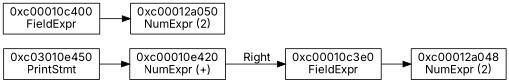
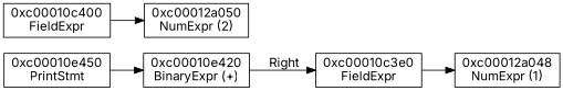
  digraph {
    fontname=Inter
    rankdir=LR
    node [fontname=Inter shape=box]
    edge [fontname=Inter]
-   n1 [label="0xc03010e450\nPrintStmt"]
-   n2 [label="0xc00010e420\nNumExpr (+)"]
+   n1 [label="0xc00010e450\nPrintStmt"]
+   n2 [label="0xc00010e420\nBinaryExpr (+)"]
    n3 [label="0xc00010c3e0\nFieldExpr"]
-   n4 [label="0xc00012a048\nNumExpr (2)"]
+   n4 [label="0xc00012a048\nNumExpr (1)"]
    n5 [label="0xc00010c400\nFieldExpr"]
    n6 [label="0xc00012a050\nNumExpr (2)"]
    n1 -> n2
    n2 -> n3 [label=" Right"]
    n3 -> n4
    n5 -> n6
  }
